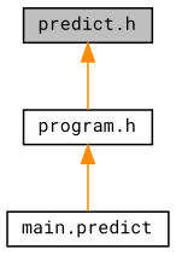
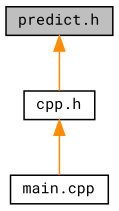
  digraph {
    fontname="Roboto Mono"
    node [color=black fillcolor=white fontname="Roboto Mono" fontsize=10 shape=record style=filled]
    edge [color=darkorange dir=back fontname="Roboto Mono" fontsize=10 labelfontname=Helvetica labelfontsize=10 style=solid]
    n1 [fillcolor=grey75 fontcolor=black height=0.2 label="predict.h" width=0.4]
-   n2 [height=0.2 label="program.h" width=0.4]
-   n3 [height=0.2 label="main.predict" width=0.4]
+   n2 [height=0.2 label="cpp.h" width=0.4]
+   n3 [height=0.2 label="main.cpp" width=0.4]
    n1 -> n2
    n2 -> n3
  }
